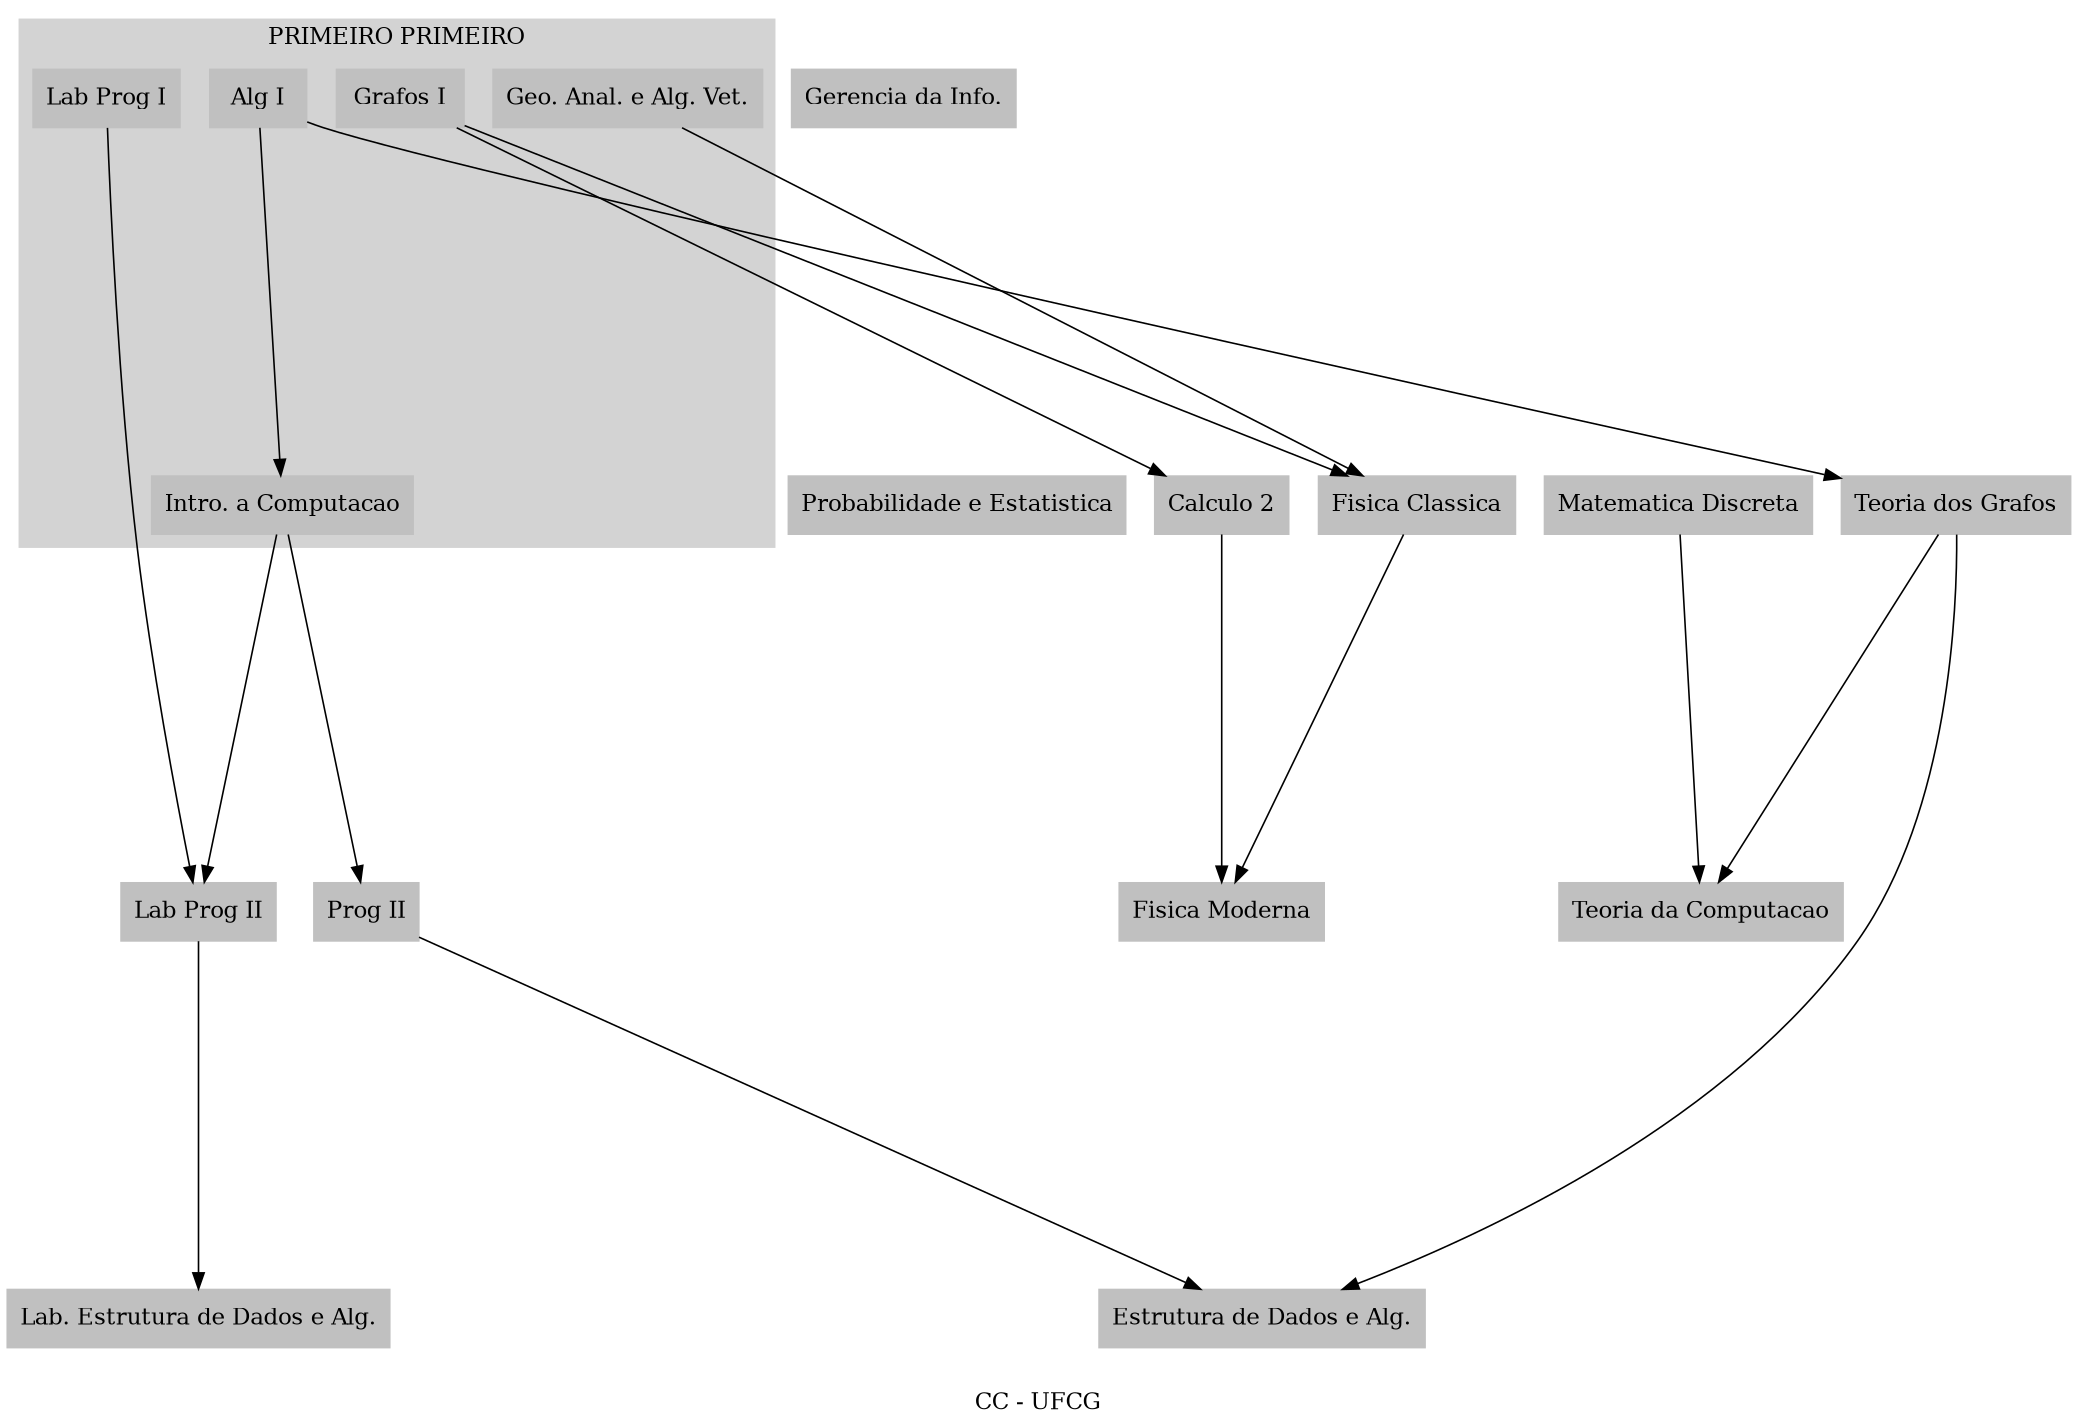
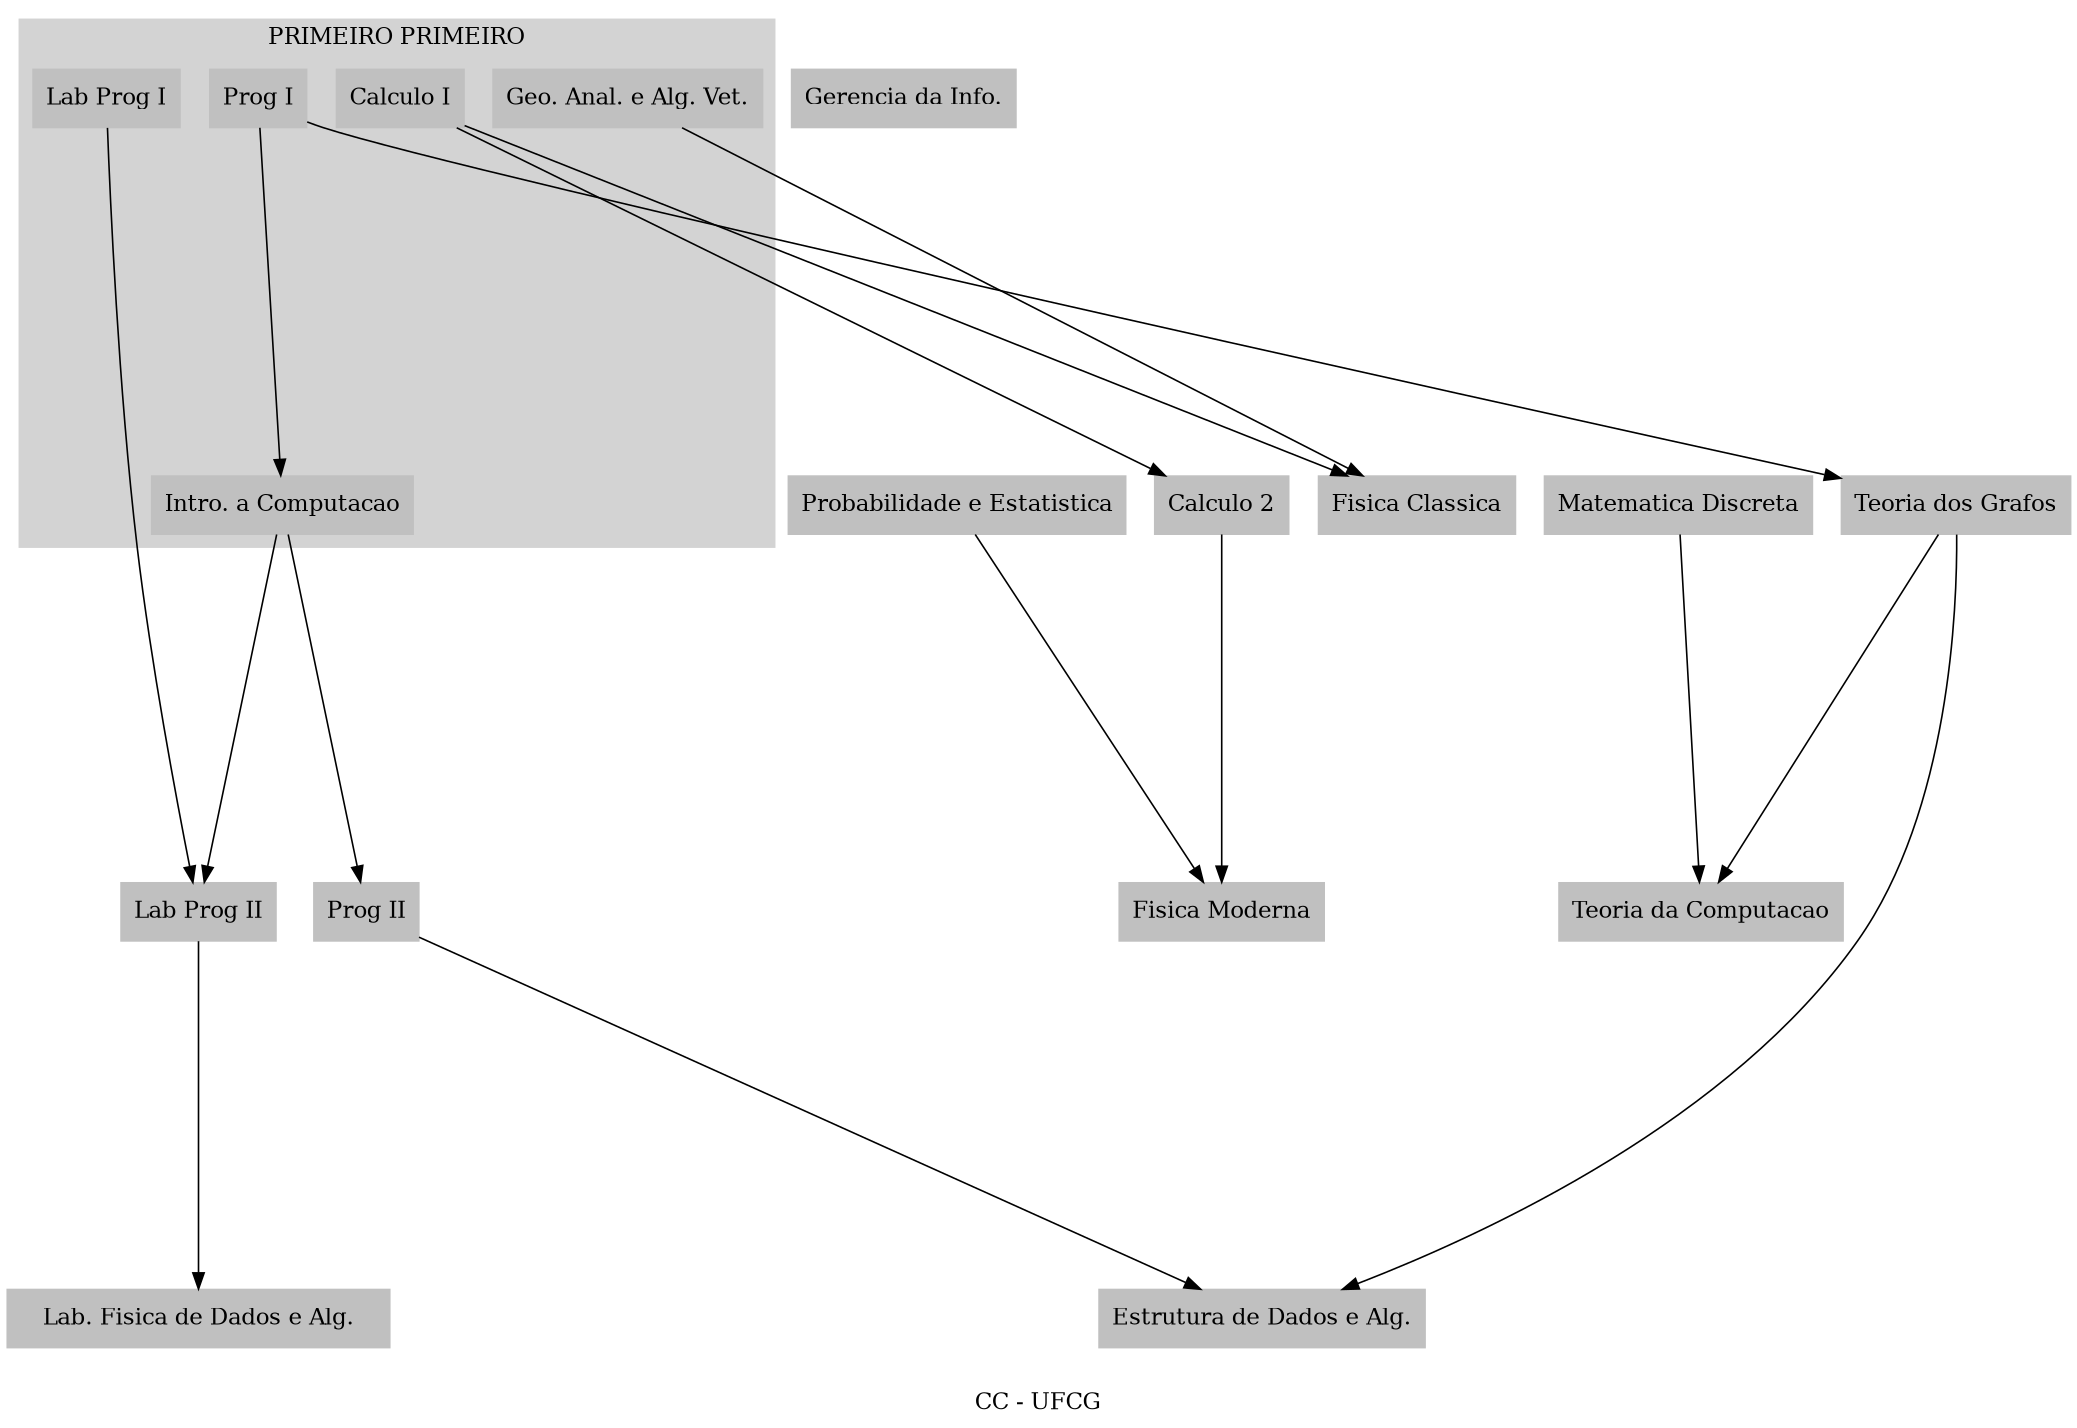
  digraph {
    label="CC - UFCG"
    ranksep=3
    node [color=grey shape=box style=filled]
-   n1 [label="Grafos I"]
+   n1 [label="Calculo I"]
    n2 [label="Geo. Anal. e Alg. Vet."]
    n3 [label="Intro. a Computacao"]
-   n4 [label="Alg I"]
+   n4 [label="Prog I"]
    n5 [label="Lab Prog I"]
    n6 [label="Calculo 2"]
    n7 [label="Matematica Discreta"]
    n8 [label="Lab Prog II"]
    n9 [label="Prog II"]
    n10 [label="Teoria dos Grafos"]
    n11 [label="Fisica Classica"]
    n12 [label="Probabilidade e Estatistica"]
    n13 [label="Teoria da Computacao"]
    n14 [label="Estrutura de Dados e Alg."]
-   n15 [label="Lab. Estrutura de Dados e Alg."]
+   n15 [label="Lab. Fisica de Dados e Alg."]
    n16 [label="Fisica Moderna"]
    n17 [label="Gerencia da Info."]
    subgraph cluster_1 {
      color=lightgrey
      label="PRIMEIRO PRIMEIRO"
      style=filled
      n1
      n2
      n3
      n4
      n5
    }
    subgraph sub_2 {
      color=black
      label="SEGUNDO PERIODO"
      n6
      n7
      n8
      n9
      n10
      n11
    }
    subgraph sub_3 {
      color=lightgrey
      label="TERCEIRO PERÍODO"
      style=filled
      n12
      n13
      n14
      n15
      n16
      n17
    }
    n1 -> n6
    n1 -> n11
    n2 -> n11
    n3 -> n8
    n3 -> n9
    n4 -> n3
    n4 -> n10
    n5 -> n8
    n6 -> n16
    n7 -> n13
    n8 -> n15
    n9 -> n14
    n10 -> n13
    n10 -> n14
-   n11 -> n16
+   n12 -> n16
  }
